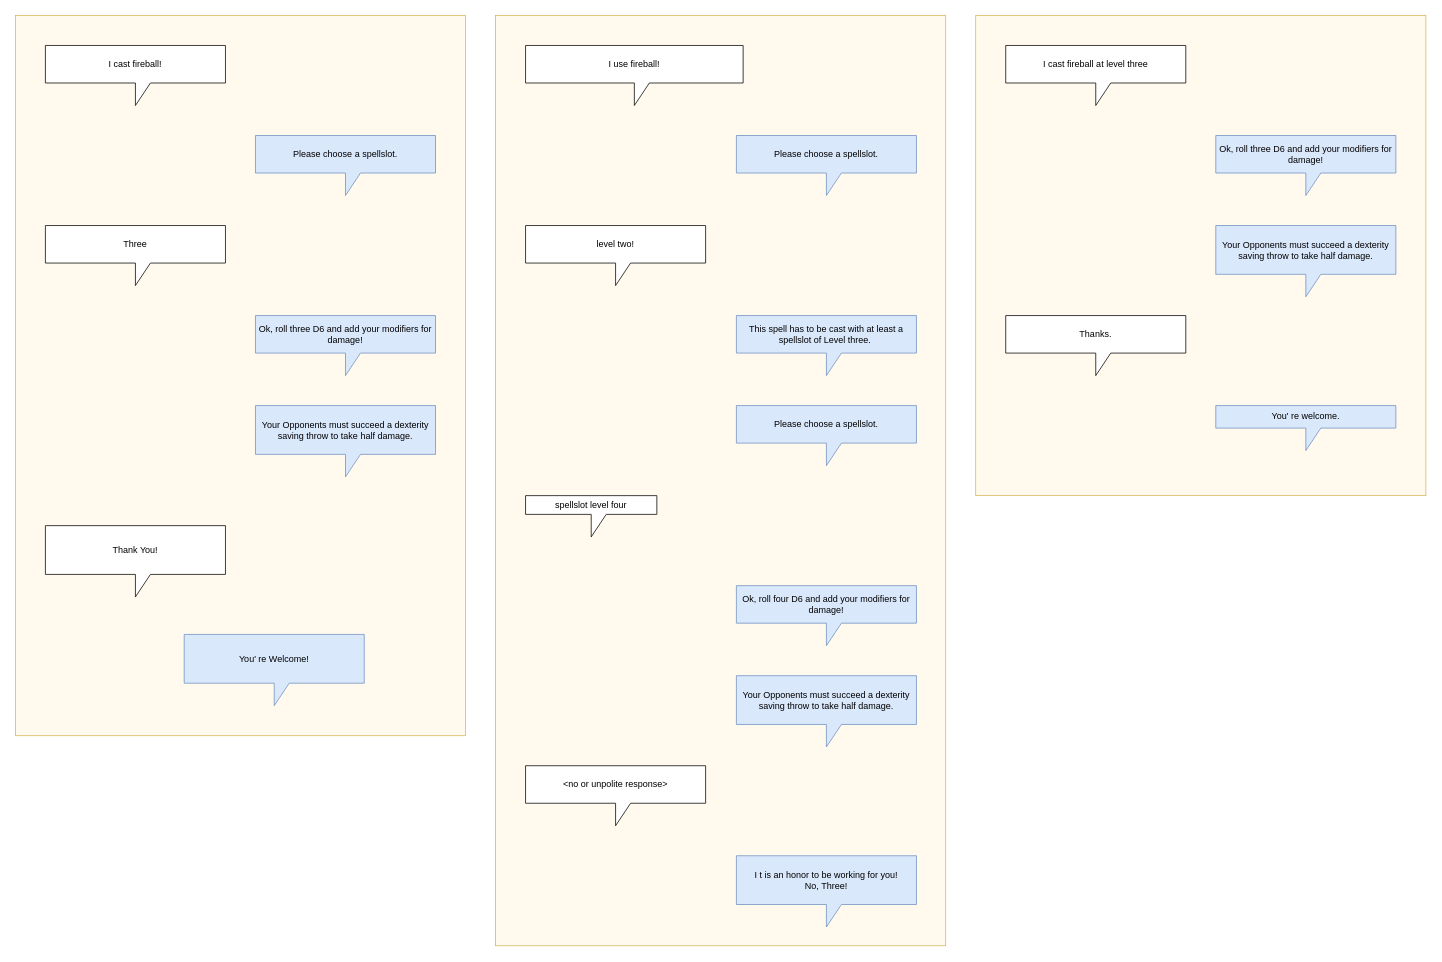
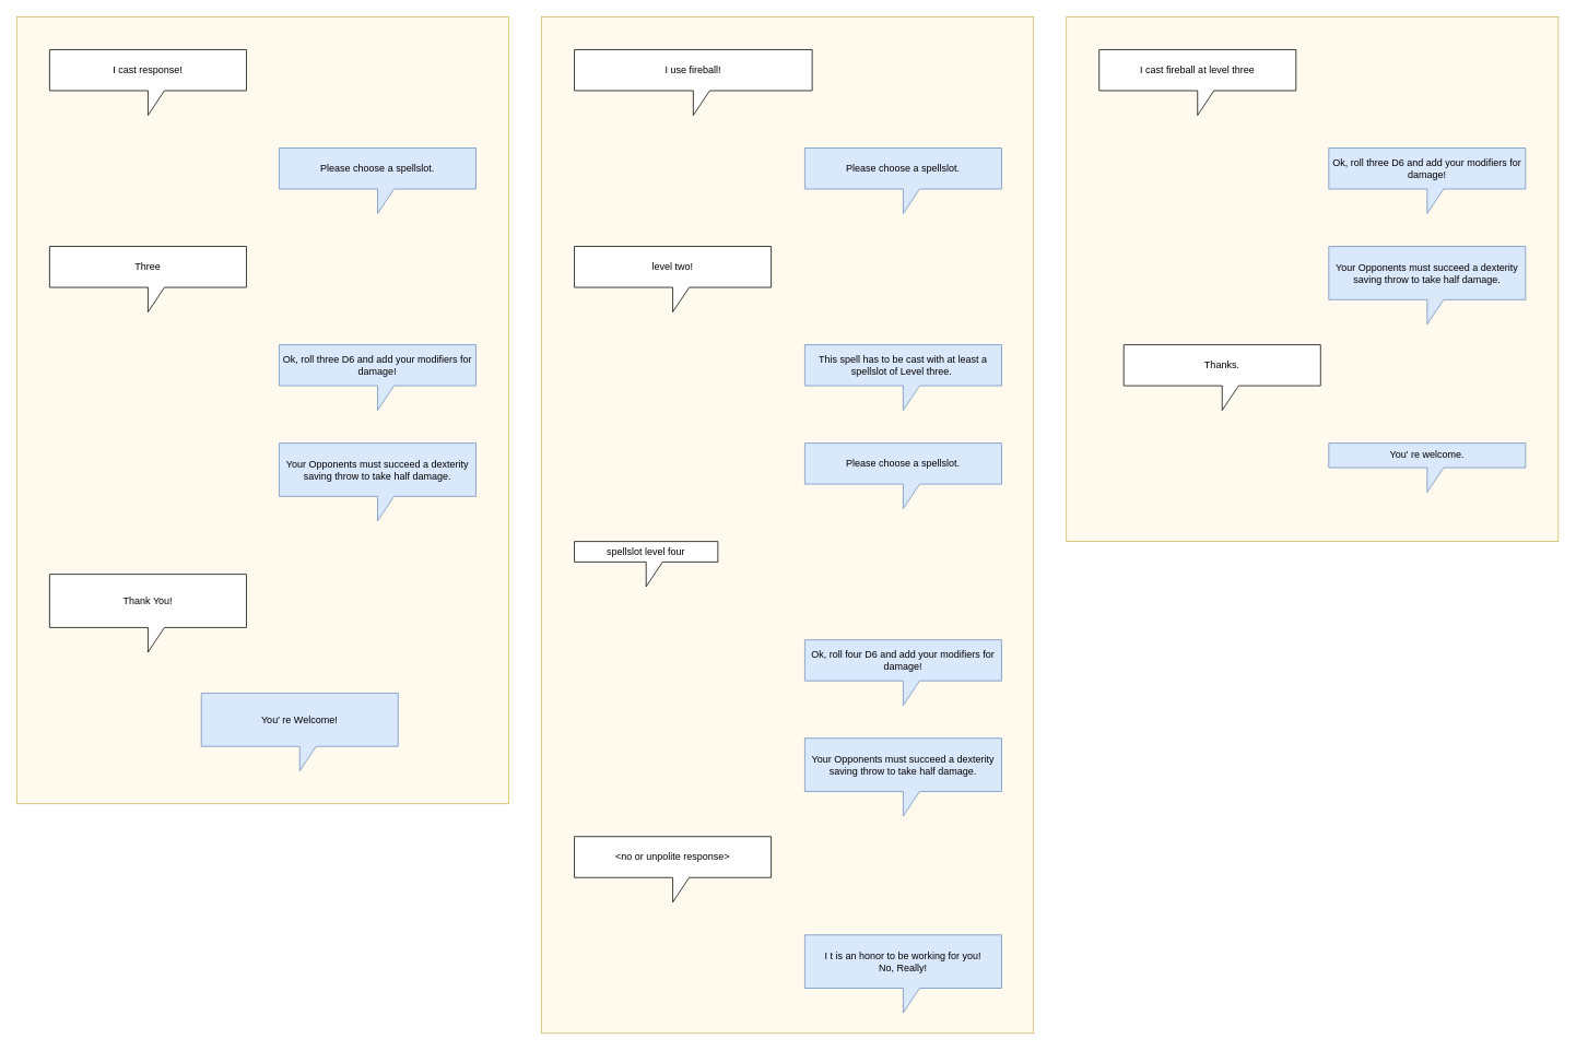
  <mxCell id="0" />
  <mxCell id="1" parent="0" />
  <mxCell id="2" value="" style="rounded=0;whiteSpace=wrap;html=1;strokeColor=#d6b656;fillColor=#FFFAED;" vertex="1" parent="1"><mxGeometry x="1300" y="20" width="600" height="640" as="geometry" /></mxCell>
  <mxCell id="3" value="" style="rounded=0;whiteSpace=wrap;html=1;strokeColor=#d6b656;fillColor=#FFFAED;" vertex="1" parent="1"><mxGeometry x="660" y="20" width="600" height="1240" as="geometry" /></mxCell>
  <mxCell id="4" value="" style="rounded=0;whiteSpace=wrap;html=1;strokeColor=#d6b656;fillColor=#FFFAED;" vertex="1" parent="1"><mxGeometry x="20" y="20" width="600" height="960" as="geometry" /></mxCell>
- <mxCell id="5" value="I cast fireball!" style="shape=callout;whiteSpace=wrap;html=1;perimeter=calloutPerimeter;" vertex="1" parent="1"><mxGeometry x="60" y="60" width="240" height="80" as="geometry" /></mxCell>
+ <mxCell id="5" value="I cast response!" style="shape=callout;whiteSpace=wrap;html=1;perimeter=calloutPerimeter;" vertex="1" parent="1"><mxGeometry x="60" y="60" width="240" height="80" as="geometry" /></mxCell>
  <mxCell id="6" value="Please choose a spellslot." style="shape=callout;whiteSpace=wrap;html=1;perimeter=calloutPerimeter;fillColor=#dae8fc;strokeColor=#6c8ebf;" vertex="1" parent="1"><mxGeometry x="340" y="180" width="240" height="80" as="geometry" /></mxCell>
  <mxCell id="7" value="Three" style="shape=callout;whiteSpace=wrap;html=1;perimeter=calloutPerimeter;" vertex="1" parent="1"><mxGeometry x="60" y="300" width="240" height="80" as="geometry" /></mxCell>
  <mxCell id="8" value="Ok, roll three D6 and add your modifiers for damage!" style="shape=callout;whiteSpace=wrap;html=1;perimeter=calloutPerimeter;fillColor=#dae8fc;strokeColor=#6c8ebf;" vertex="1" parent="1"><mxGeometry x="340" y="420" width="240" height="80" as="geometry" /></mxCell>
  <mxCell id="9" value="Your Opponents must succeed a dexterity saving throw to take half damage." style="shape=callout;whiteSpace=wrap;html=1;perimeter=calloutPerimeter;fillColor=#dae8fc;strokeColor=#6c8ebf;" vertex="1" parent="1"><mxGeometry x="340" y="540" width="240" height="95" as="geometry" /></mxCell>
  <mxCell id="10" value="Thank You!" style="shape=callout;whiteSpace=wrap;html=1;perimeter=calloutPerimeter;" vertex="1" parent="1"><mxGeometry x="60" y="700" width="240" height="95" as="geometry" /></mxCell>
  <mxCell id="11" value="You' re Welcome!" style="shape=callout;whiteSpace=wrap;html=1;perimeter=calloutPerimeter;fillColor=#dae8fc;strokeColor=#6c8ebf;" vertex="1" parent="1"><mxGeometry x="245" y="845" width="240" height="95" as="geometry" /></mxCell>
  <mxCell id="12" value="I use fireball!" style="shape=callout;whiteSpace=wrap;html=1;perimeter=calloutPerimeter;" vertex="1" parent="1"><mxGeometry x="700" y="60" width="290" height="80" as="geometry" /></mxCell>
  <mxCell id="13" value="Please choose a spellslot." style="shape=callout;whiteSpace=wrap;html=1;perimeter=calloutPerimeter;fillColor=#dae8fc;strokeColor=#6c8ebf;" vertex="1" parent="1"><mxGeometry x="981" y="180" width="240" height="80" as="geometry" /></mxCell>
  <mxCell id="14" value="level two!" style="shape=callout;whiteSpace=wrap;html=1;perimeter=calloutPerimeter;" vertex="1" parent="1"><mxGeometry x="700" y="300" width="240" height="80" as="geometry" /></mxCell>
  <mxCell id="15" value="This spell has to be cast with at least a spellslot of Level three.&amp;nbsp;" style="shape=callout;whiteSpace=wrap;html=1;perimeter=calloutPerimeter;fillColor=#dae8fc;strokeColor=#6c8ebf;" vertex="1" parent="1"><mxGeometry x="981" y="420" width="240" height="80" as="geometry" /></mxCell>
  <mxCell id="16" value="Please choose a spellslot." style="shape=callout;whiteSpace=wrap;html=1;perimeter=calloutPerimeter;fillColor=#dae8fc;strokeColor=#6c8ebf;" vertex="1" parent="1"><mxGeometry x="981" y="540" width="240" height="80" as="geometry" /></mxCell>
  <mxCell id="17" value="spellslot level four" style="shape=callout;whiteSpace=wrap;html=1;perimeter=calloutPerimeter;" vertex="1" parent="1"><mxGeometry x="700" y="660" width="175" height="55" as="geometry" /></mxCell>
  <mxCell id="18" value="&lt;span&gt;Ok, roll four D6 and add your modifiers for damage!&lt;/span&gt;" style="shape=callout;whiteSpace=wrap;html=1;perimeter=calloutPerimeter;fillColor=#dae8fc;strokeColor=#6c8ebf;" vertex="1" parent="1"><mxGeometry x="981" y="780" width="240" height="80" as="geometry" /></mxCell>
  <mxCell id="19" value="Your Opponents must succeed a dexterity saving throw to take half damage." style="shape=callout;whiteSpace=wrap;html=1;perimeter=calloutPerimeter;fillColor=#dae8fc;strokeColor=#6c8ebf;" vertex="1" parent="1"><mxGeometry x="981" y="900" width="240" height="95" as="geometry" /></mxCell>
- <mxCell id="20" value="I t is an honor to be working for you!&lt;br&gt;No, Three!" style="shape=callout;whiteSpace=wrap;html=1;perimeter=calloutPerimeter;fillColor=#dae8fc;strokeColor=#6c8ebf;" vertex="1" parent="1"><mxGeometry x="981" y="1140" width="240" height="95" as="geometry" /></mxCell>
+ <mxCell id="20" value="I t is an honor to be working for you!&lt;br&gt;No, Really!" style="shape=callout;whiteSpace=wrap;html=1;perimeter=calloutPerimeter;fillColor=#dae8fc;strokeColor=#6c8ebf;" vertex="1" parent="1"><mxGeometry x="981" y="1140" width="240" height="95" as="geometry" /></mxCell>
  <mxCell id="21" value="&amp;lt;no or unpolite response&amp;gt;" style="shape=callout;whiteSpace=wrap;html=1;perimeter=calloutPerimeter;" vertex="1" parent="1"><mxGeometry x="700" y="1020" width="240" height="80" as="geometry" /></mxCell>
  <mxCell id="22" value="I cast fireball at level three" style="shape=callout;whiteSpace=wrap;html=1;perimeter=calloutPerimeter;" vertex="1" parent="1"><mxGeometry x="1340" y="60" width="240" height="80" as="geometry" /></mxCell>
  <mxCell id="23" value="&lt;span&gt;Ok, roll three D6 and add your modifiers for damage!&lt;/span&gt;" style="shape=callout;whiteSpace=wrap;html=1;perimeter=calloutPerimeter;fillColor=#dae8fc;strokeColor=#6c8ebf;" vertex="1" parent="1"><mxGeometry x="1620" y="180" width="240" height="80" as="geometry" /></mxCell>
  <mxCell id="24" value="Your Opponents must succeed a dexterity saving throw to take half damage." style="shape=callout;whiteSpace=wrap;html=1;perimeter=calloutPerimeter;fillColor=#dae8fc;strokeColor=#6c8ebf;" vertex="1" parent="1"><mxGeometry x="1620" y="300" width="240" height="95" as="geometry" /></mxCell>
- <mxCell id="25" value="&lt;span&gt;Thanks.&lt;/span&gt;" style="shape=callout;whiteSpace=wrap;html=1;perimeter=calloutPerimeter;" vertex="1" parent="1"><mxGeometry x="1340" y="420" width="240" height="80" as="geometry" /></mxCell>
+ <mxCell id="25" value="&lt;span&gt;Thanks.&lt;/span&gt;" style="shape=callout;whiteSpace=wrap;html=1;perimeter=calloutPerimeter;" vertex="1" parent="1"><mxGeometry x="1370" y="420" width="240" height="80" as="geometry" /></mxCell>
  <mxCell id="26" value="&lt;span&gt;You' re welcome.&lt;/span&gt;" style="shape=callout;whiteSpace=wrap;html=1;perimeter=calloutPerimeter;fillColor=#dae8fc;strokeColor=#6c8ebf;" vertex="1" parent="1"><mxGeometry x="1620" y="540" width="240" height="60" as="geometry" /></mxCell>
